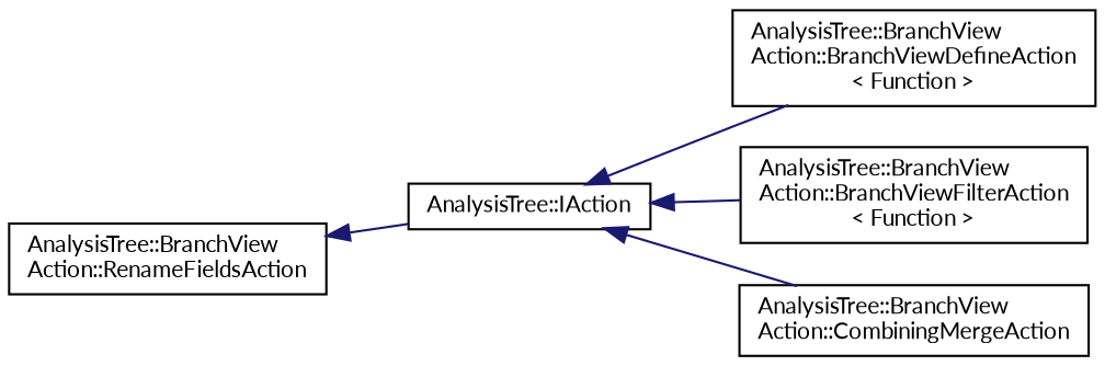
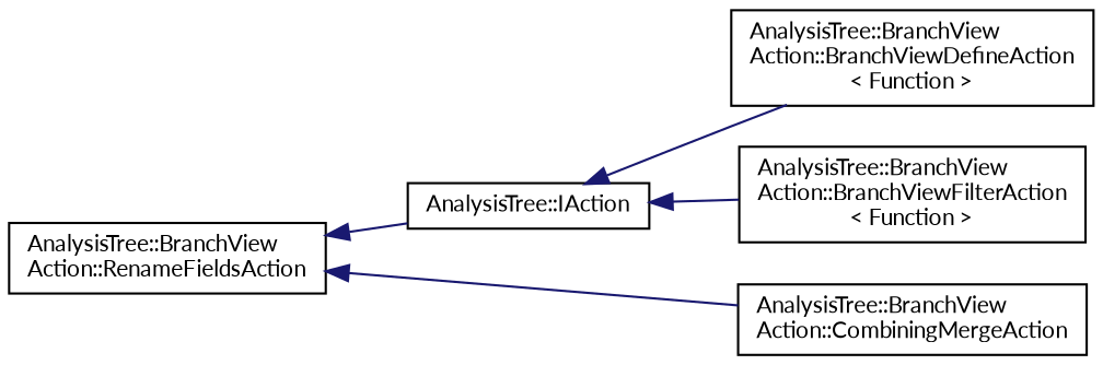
  digraph {
    fontname=Lato
    rankdir=LR
    node [color=black fillcolor=white fontname=Lato fontsize=10 shape=record style=filled]
    edge [color=midnightblue dir=back fontname=Lato fontsize=10 labelfontname=Helvetica labelfontsize=10 style=solid]
    n1 [height=0.2 label="AnalysisTree::IAction" width=0.4]
    n2 [height=0.2 label="AnalysisTree::BranchView\lAction::BranchViewDefineAction\l\< Function \>" width=0.4]
    n3 [height=0.2 label="AnalysisTree::BranchView\lAction::BranchViewFilterAction\l\< Function \>" width=0.4]
    n4 [height=0.2 label="AnalysisTree::BranchView\lAction::CombiningMergeAction" width=0.4]
    n5 [height=0.2 label="AnalysisTree::BranchView\lAction::RenameFieldsAction" width=0.4]
    n1 -> n2
    n1 -> n3
-   n1 -> n4
+   n5 -> n4
    n5 -> n1
  }
